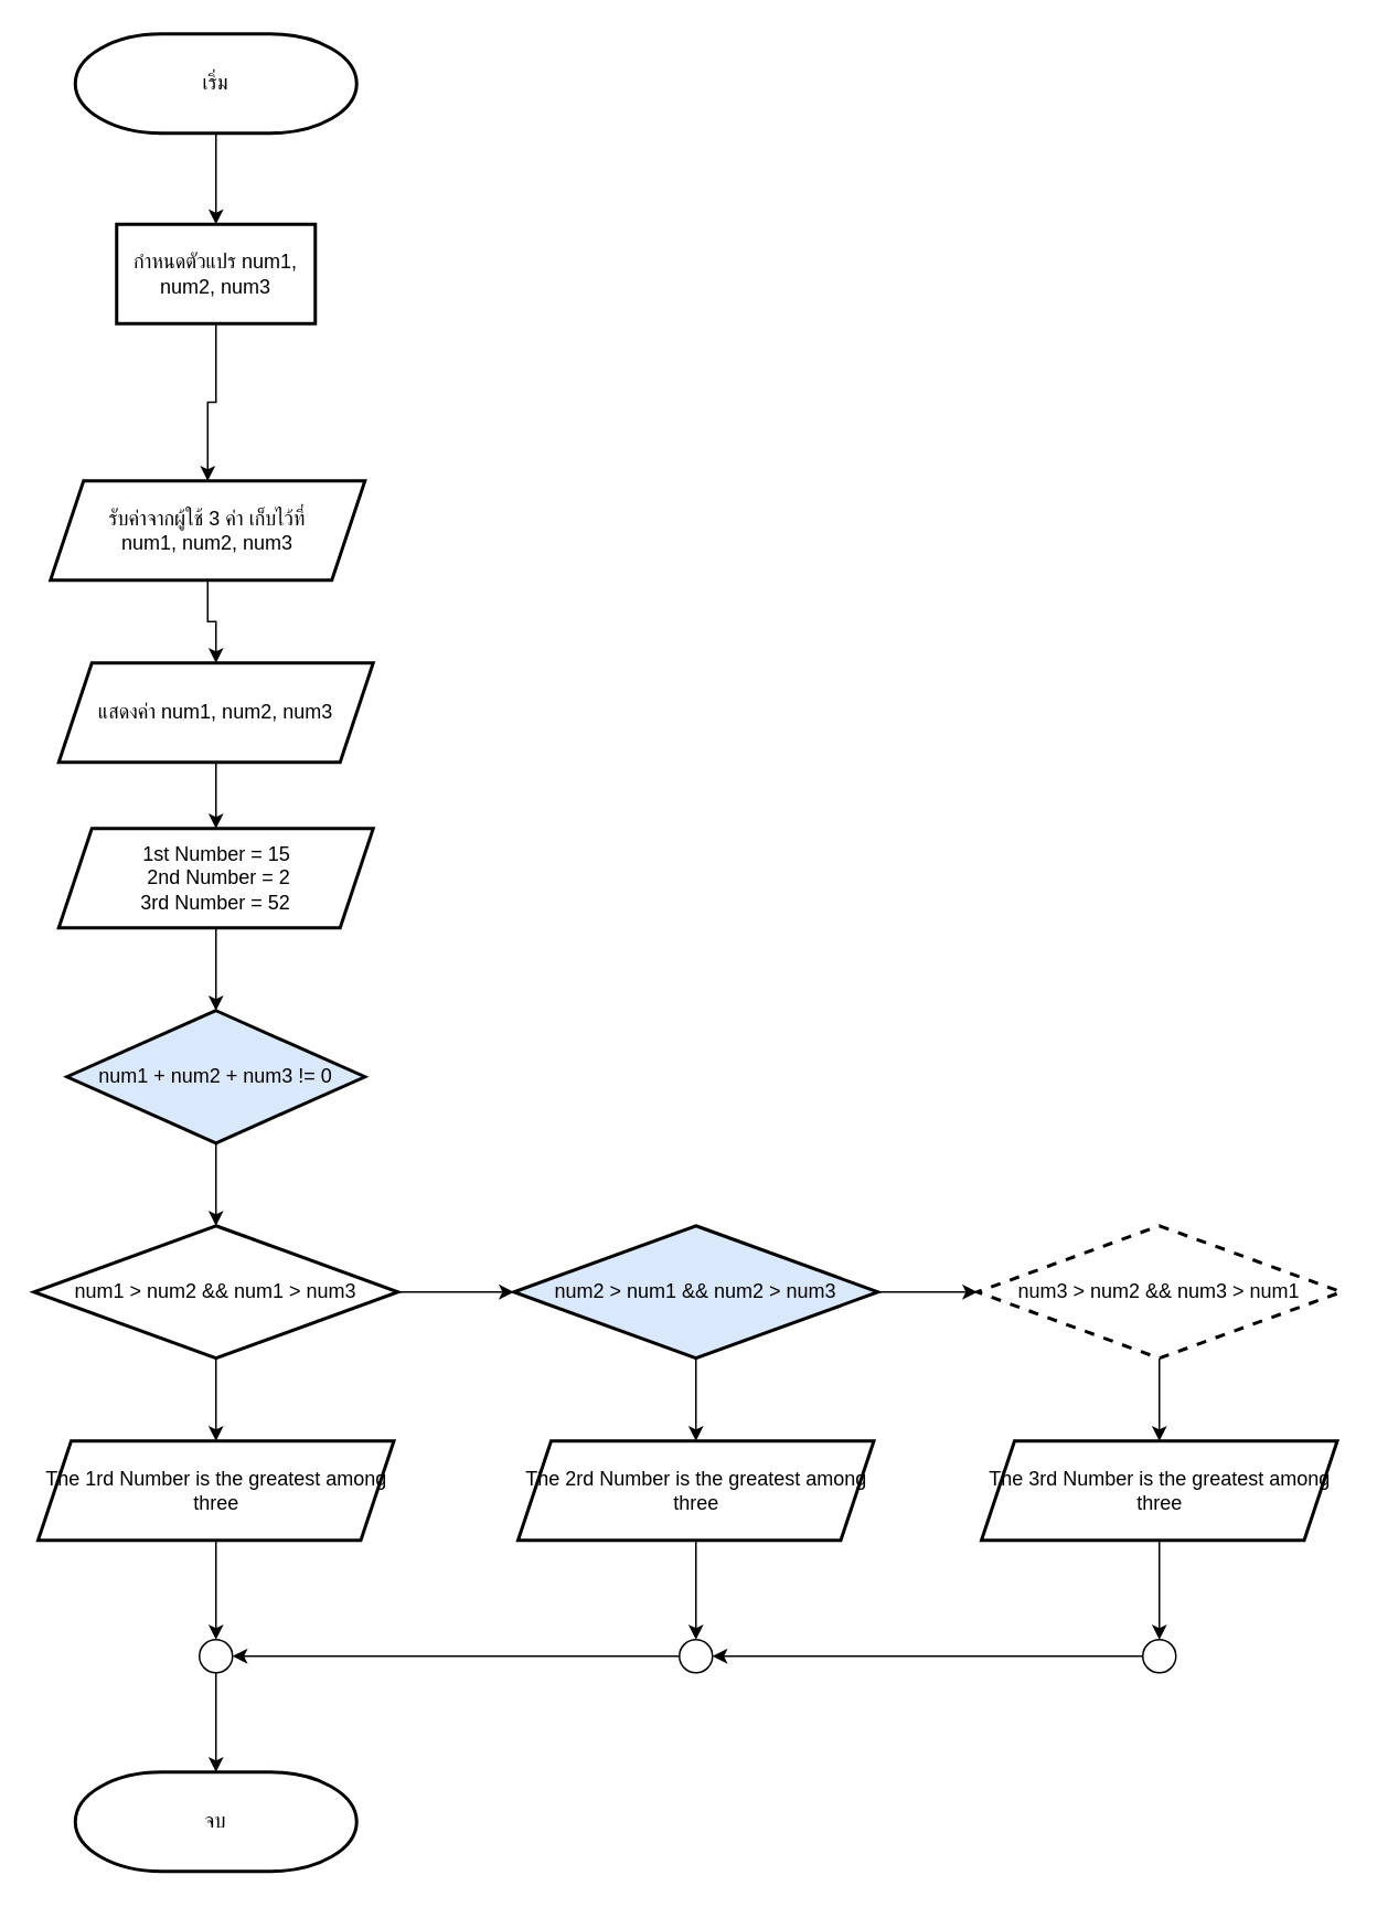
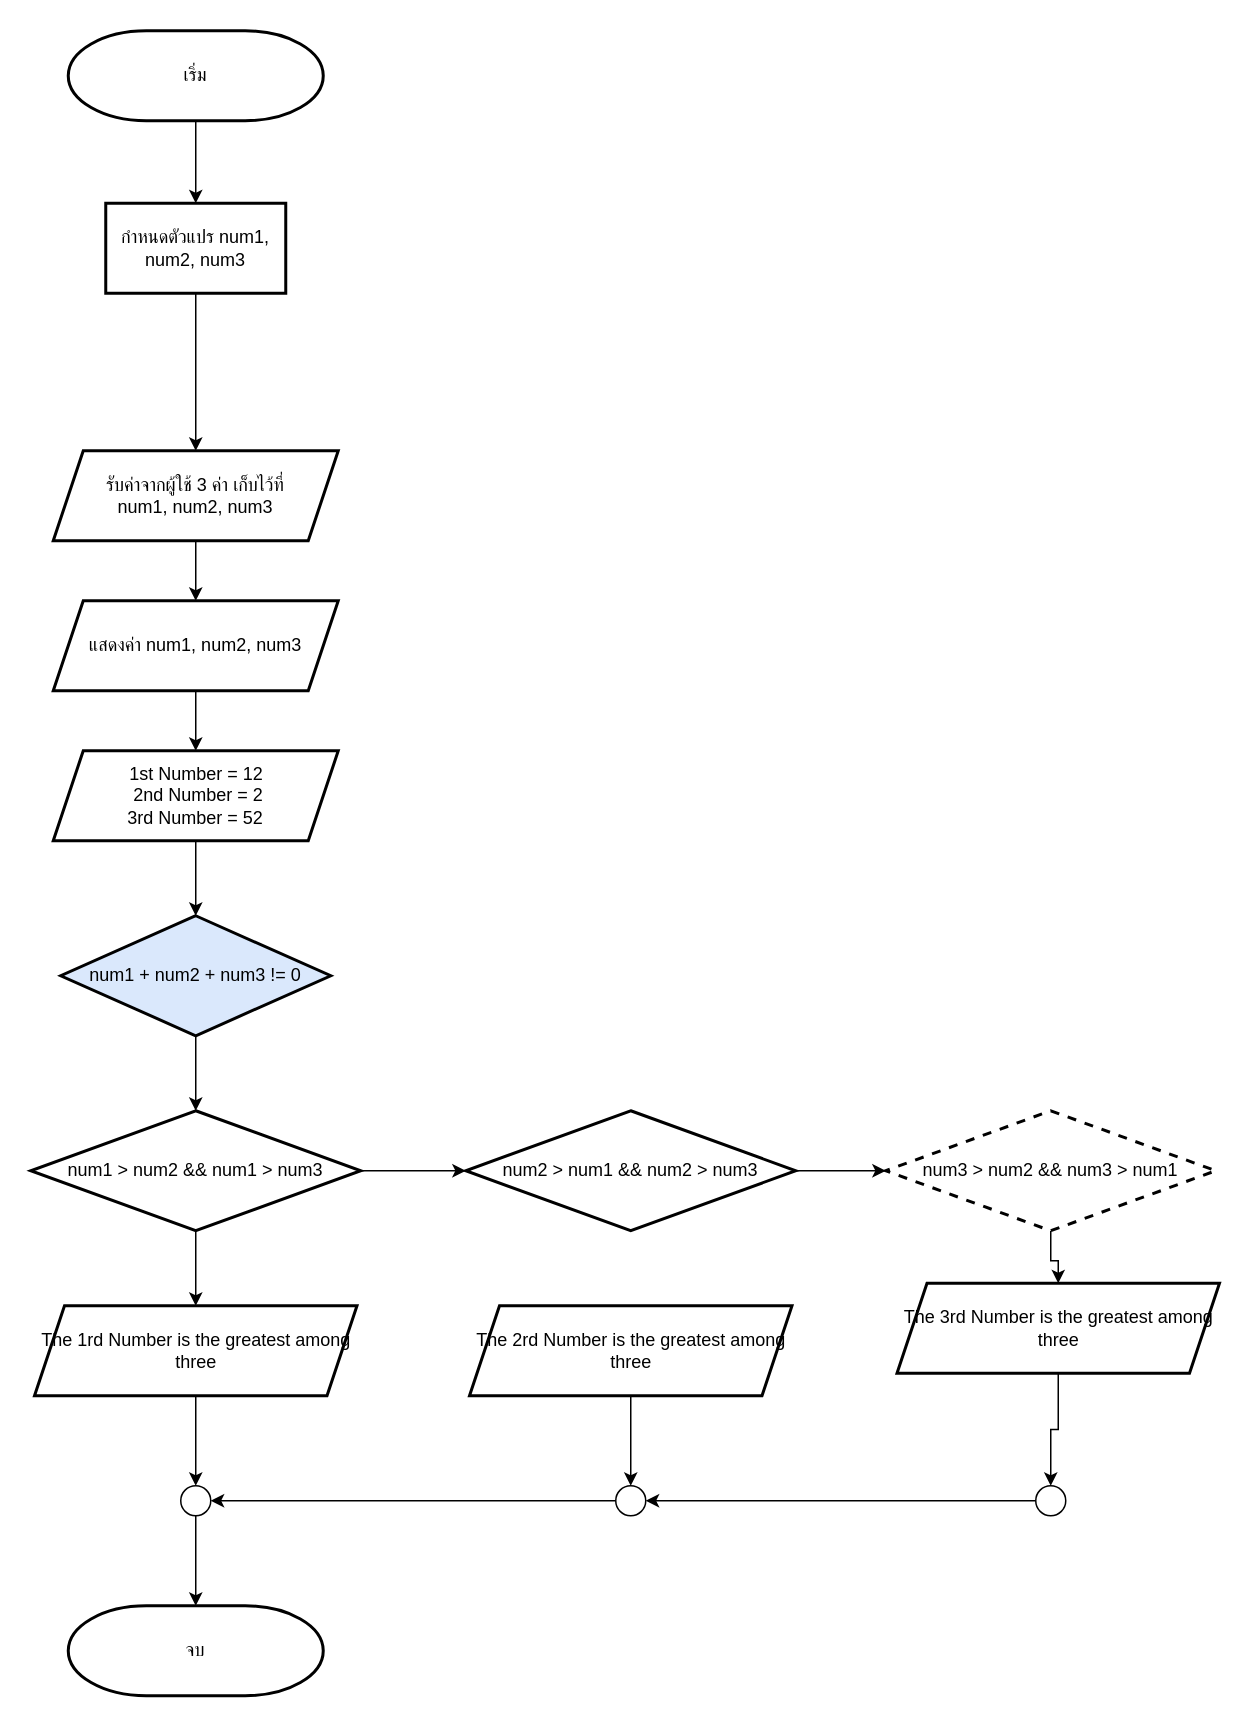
  <mxCell id="0" />
  <mxCell id="1" parent="0" />
  <mxCell id="2" value="" style="edgeStyle=orthogonalEdgeStyle;rounded=0;orthogonalLoop=1;jettySize=auto;html=1;" parent="1" source="3" target="5" edge="1"><mxGeometry relative="1" as="geometry" /></mxCell>
  <mxCell id="3" value="เริ่ม" style="strokeWidth=2;html=1;shape=mxgraph.flowchart.terminator;whiteSpace=wrap;" parent="1" vertex="1"><mxGeometry x="45" y="20" width="170" height="60" as="geometry" /></mxCell>
  <mxCell id="4" value="" style="edgeStyle=orthogonalEdgeStyle;rounded=0;orthogonalLoop=1;jettySize=auto;html=1;" parent="1" source="5" target="7" edge="1"><mxGeometry relative="1" as="geometry" /></mxCell>
  <mxCell id="5" value="กำหนดตัวแปร num1, num2, num3" style="whiteSpace=wrap;html=1;strokeWidth=2;" parent="1" vertex="1"><mxGeometry x="70" y="135" width="120" height="60" as="geometry" /></mxCell>
  <mxCell id="6" value="" style="edgeStyle=orthogonalEdgeStyle;rounded=0;orthogonalLoop=1;jettySize=auto;html=1;" edge="1" parent="1" source="7" target="12"><mxGeometry relative="1" as="geometry" /></mxCell>
- <mxCell id="7" value="รับค่าจากผู้ใช้ 3 ค่า เก็บไว้ที่&lt;div&gt;num1, num2, num3&lt;br&gt;&lt;/div&gt;" style="shape=parallelogram;perimeter=parallelogramPerimeter;whiteSpace=wrap;html=1;fixedSize=1;strokeWidth=2;" parent="1" vertex="1"><mxGeometry x="30" y="290" width="190" height="60" as="geometry" /></mxCell>
+ <mxCell id="7" value="รับค่าจากผู้ใช้ 3 ค่า เก็บไว้ที่&lt;div&gt;num1, num2, num3&lt;br&gt;&lt;/div&gt;" style="shape=parallelogram;perimeter=parallelogramPerimeter;whiteSpace=wrap;html=1;fixedSize=1;strokeWidth=2;" parent="1" vertex="1"><mxGeometry x="35" y="300" width="190" height="60" as="geometry" /></mxCell>
  <mxCell id="8" value="" style="edgeStyle=orthogonalEdgeStyle;rounded=0;orthogonalLoop=1;jettySize=auto;html=1;" parent="1" edge="1"><mxGeometry relative="1" as="geometry"><mxPoint x="380" y="480" as="sourcePoint" /></mxGeometry></mxCell>
  <mxCell id="9" value="" style="edgeStyle=orthogonalEdgeStyle;rounded=0;orthogonalLoop=1;jettySize=auto;html=1;" parent="1" edge="1"><mxGeometry relative="1" as="geometry"><mxPoint x="380" y="580" as="sourcePoint" /></mxGeometry></mxCell>
  <mxCell id="10" value="" style="edgeStyle=orthogonalEdgeStyle;rounded=0;orthogonalLoop=1;jettySize=auto;html=1;" parent="1" edge="1"><mxGeometry relative="1" as="geometry"><mxPoint x="380" y="680" as="sourcePoint" /></mxGeometry></mxCell>
  <mxCell id="11" value="" style="edgeStyle=orthogonalEdgeStyle;rounded=0;orthogonalLoop=1;jettySize=auto;html=1;" edge="1" parent="1" source="12" target="14"><mxGeometry relative="1" as="geometry" /></mxCell>
  <mxCell id="12" value="&lt;div&gt;แสดงค่า&amp;nbsp;&lt;span style=&quot;background-color: initial;&quot;&gt;num1, num2, num3&lt;/span&gt;&lt;/div&gt;" style="shape=parallelogram;perimeter=parallelogramPerimeter;whiteSpace=wrap;html=1;fixedSize=1;strokeWidth=2;" vertex="1" parent="1"><mxGeometry x="35" y="400" width="190" height="60" as="geometry" /></mxCell>
  <mxCell id="13" value="" style="edgeStyle=orthogonalEdgeStyle;rounded=0;orthogonalLoop=1;jettySize=auto;html=1;" edge="1" parent="1" source="14" target="16"><mxGeometry relative="1" as="geometry" /></mxCell>
- <mxCell id="14" value="&lt;div style=&quot;&quot;&gt;&lt;div style=&quot;text-align: right;&quot;&gt;&lt;span style=&quot;background-color: initial;&quot;&gt;1st Number = 15&lt;/span&gt;&lt;/div&gt;&lt;div style=&quot;text-align: right;&quot;&gt;&lt;span style=&quot;background-color: initial;&quot;&gt;2nd Number = 2&lt;/span&gt;&lt;/div&gt;&lt;span style=&quot;background-color: initial;&quot;&gt;&lt;div style=&quot;text-align: right;&quot;&gt;&lt;span style=&quot;background-color: initial;&quot;&gt;3rd Number = 52&lt;/span&gt;&lt;/div&gt;&lt;/span&gt;&lt;/div&gt;" style="shape=parallelogram;perimeter=parallelogramPerimeter;whiteSpace=wrap;html=1;fixedSize=1;strokeWidth=2;align=center;" vertex="1" parent="1"><mxGeometry x="35" y="500" width="190" height="60" as="geometry" /></mxCell>
+ <mxCell id="14" value="&lt;div style=&quot;&quot;&gt;&lt;div style=&quot;text-align: right;&quot;&gt;&lt;span style=&quot;background-color: initial;&quot;&gt;1st Number = 12&lt;/span&gt;&lt;/div&gt;&lt;div style=&quot;text-align: right;&quot;&gt;&lt;span style=&quot;background-color: initial;&quot;&gt;2nd Number = 2&lt;/span&gt;&lt;/div&gt;&lt;span style=&quot;background-color: initial;&quot;&gt;&lt;div style=&quot;text-align: right;&quot;&gt;&lt;span style=&quot;background-color: initial;&quot;&gt;3rd Number = 52&lt;/span&gt;&lt;/div&gt;&lt;/span&gt;&lt;/div&gt;" style="shape=parallelogram;perimeter=parallelogramPerimeter;whiteSpace=wrap;html=1;fixedSize=1;strokeWidth=2;align=center;" vertex="1" parent="1"><mxGeometry x="35" y="500" width="190" height="60" as="geometry" /></mxCell>
  <mxCell id="15" value="" style="edgeStyle=orthogonalEdgeStyle;rounded=0;orthogonalLoop=1;jettySize=auto;html=1;" edge="1" parent="1" source="16" target="19"><mxGeometry relative="1" as="geometry" /></mxCell>
  <mxCell id="16" value="num1 + num2 + num3 != 0" style="rhombus;whiteSpace=wrap;html=1;strokeWidth=2;fillColor=#dae8fc;" vertex="1" parent="1"><mxGeometry x="40" y="610" width="180" height="80" as="geometry" /></mxCell>
  <mxCell id="17" value="" style="edgeStyle=orthogonalEdgeStyle;rounded=0;orthogonalLoop=1;jettySize=auto;html=1;" edge="1" parent="1" source="19" target="21"><mxGeometry relative="1" as="geometry" /></mxCell>
  <mxCell id="18" value="" style="edgeStyle=orthogonalEdgeStyle;rounded=0;orthogonalLoop=1;jettySize=auto;html=1;" edge="1" parent="1" source="19" target="24"><mxGeometry relative="1" as="geometry" /></mxCell>
  <mxCell id="19" value="num1 &amp;gt; num2 &amp;amp;&amp;amp; num1 &amp;gt; num3" style="rhombus;whiteSpace=wrap;html=1;strokeWidth=2;" vertex="1" parent="1"><mxGeometry x="20" y="740" width="220" height="80" as="geometry" /></mxCell>
  <mxCell id="20" value="" style="edgeStyle=orthogonalEdgeStyle;rounded=0;orthogonalLoop=1;jettySize=auto;html=1;" edge="1" parent="1" source="21" target="32"><mxGeometry relative="1" as="geometry" /></mxCell>
  <mxCell id="21" value="The 1rd Number is the greatest among three" style="shape=parallelogram;perimeter=parallelogramPerimeter;whiteSpace=wrap;html=1;fixedSize=1;strokeWidth=2;" vertex="1" parent="1"><mxGeometry x="22.5" y="870" width="215" height="60" as="geometry" /></mxCell>
- <mxCell id="22" value="" style="edgeStyle=orthogonalEdgeStyle;rounded=0;orthogonalLoop=1;jettySize=auto;html=1;" edge="1" parent="1" source="24" target="26"><mxGeometry relative="1" as="geometry" /></mxCell>
  <mxCell id="23" value="" style="edgeStyle=orthogonalEdgeStyle;rounded=0;orthogonalLoop=1;jettySize=auto;html=1;" edge="1" parent="1" source="24" target="28"><mxGeometry relative="1" as="geometry" /></mxCell>
- <mxCell id="24" value="num2 &amp;gt; num1 &amp;amp;&amp;amp; num2 &amp;gt; num3" style="rhombus;whiteSpace=wrap;html=1;strokeWidth=2;fillColor=#dae8fc;" vertex="1" parent="1"><mxGeometry x="310" y="740" width="220" height="80" as="geometry" /></mxCell>
+ <mxCell id="24" value="num2 &amp;gt; num1 &amp;amp;&amp;amp; num2 &amp;gt; num3" style="rhombus;whiteSpace=wrap;html=1;strokeWidth=2;" vertex="1" parent="1"><mxGeometry x="310" y="740" width="220" height="80" as="geometry" /></mxCell>
  <mxCell id="25" value="" style="edgeStyle=orthogonalEdgeStyle;rounded=0;orthogonalLoop=1;jettySize=auto;html=1;" edge="1" parent="1" source="26" target="34"><mxGeometry relative="1" as="geometry" /></mxCell>
  <mxCell id="26" value="The 2rd Number is the greatest among three" style="shape=parallelogram;perimeter=parallelogramPerimeter;whiteSpace=wrap;html=1;fixedSize=1;strokeWidth=2;" vertex="1" parent="1"><mxGeometry x="312.5" y="870" width="215" height="60" as="geometry" /></mxCell>
  <mxCell id="27" value="" style="edgeStyle=orthogonalEdgeStyle;rounded=0;orthogonalLoop=1;jettySize=auto;html=1;" edge="1" parent="1" source="28" target="30"><mxGeometry relative="1" as="geometry" /></mxCell>
  <mxCell id="28" value="num3 &amp;gt; num2 &amp;amp;&amp;amp; num3 &amp;gt; num1" style="rhombus;whiteSpace=wrap;html=1;strokeWidth=2;dashed=1;" vertex="1" parent="1"><mxGeometry x="590" y="740" width="220" height="80" as="geometry" /></mxCell>
  <mxCell id="29" value="" style="edgeStyle=orthogonalEdgeStyle;rounded=0;orthogonalLoop=1;jettySize=auto;html=1;" edge="1" parent="1" source="30" target="36"><mxGeometry relative="1" as="geometry" /></mxCell>
- <mxCell id="30" value="The 3rd Number is the greatest among three" style="shape=parallelogram;perimeter=parallelogramPerimeter;whiteSpace=wrap;html=1;fixedSize=1;strokeWidth=2;" vertex="1" parent="1"><mxGeometry x="592.5" y="870" width="215" height="60" as="geometry" /></mxCell>
+ <mxCell id="30" value="The 3rd Number is the greatest among three" style="shape=parallelogram;perimeter=parallelogramPerimeter;whiteSpace=wrap;html=1;fixedSize=1;strokeWidth=2;" vertex="1" parent="1"><mxGeometry x="597.5" y="855" width="215" height="60" as="geometry" /></mxCell>
  <mxCell id="31" value="" style="edgeStyle=orthogonalEdgeStyle;rounded=0;orthogonalLoop=1;jettySize=auto;html=1;" edge="1" parent="1" source="32" target="37"><mxGeometry relative="1" as="geometry" /></mxCell>
  <mxCell id="32" value="" style="ellipse;whiteSpace=wrap;html=1;aspect=fixed;" vertex="1" parent="1"><mxGeometry x="120" y="990" width="20" height="20" as="geometry" /></mxCell>
  <mxCell id="33" style="edgeStyle=orthogonalEdgeStyle;rounded=0;orthogonalLoop=1;jettySize=auto;html=1;entryX=1;entryY=0.5;entryDx=0;entryDy=0;" edge="1" parent="1" source="34" target="32"><mxGeometry relative="1" as="geometry" /></mxCell>
  <mxCell id="34" value="" style="ellipse;whiteSpace=wrap;html=1;aspect=fixed;" vertex="1" parent="1"><mxGeometry x="410" y="990" width="20" height="20" as="geometry" /></mxCell>
  <mxCell id="35" style="edgeStyle=orthogonalEdgeStyle;rounded=0;orthogonalLoop=1;jettySize=auto;html=1;entryX=1;entryY=0.5;entryDx=0;entryDy=0;" edge="1" parent="1" source="36" target="34"><mxGeometry relative="1" as="geometry" /></mxCell>
  <mxCell id="36" value="" style="ellipse;whiteSpace=wrap;html=1;aspect=fixed;" vertex="1" parent="1"><mxGeometry x="690" y="990" width="20" height="20" as="geometry" /></mxCell>
  <mxCell id="37" value="จบ" style="strokeWidth=2;html=1;shape=mxgraph.flowchart.terminator;whiteSpace=wrap;" vertex="1" parent="1"><mxGeometry x="45" y="1070" width="170" height="60" as="geometry" /></mxCell>
